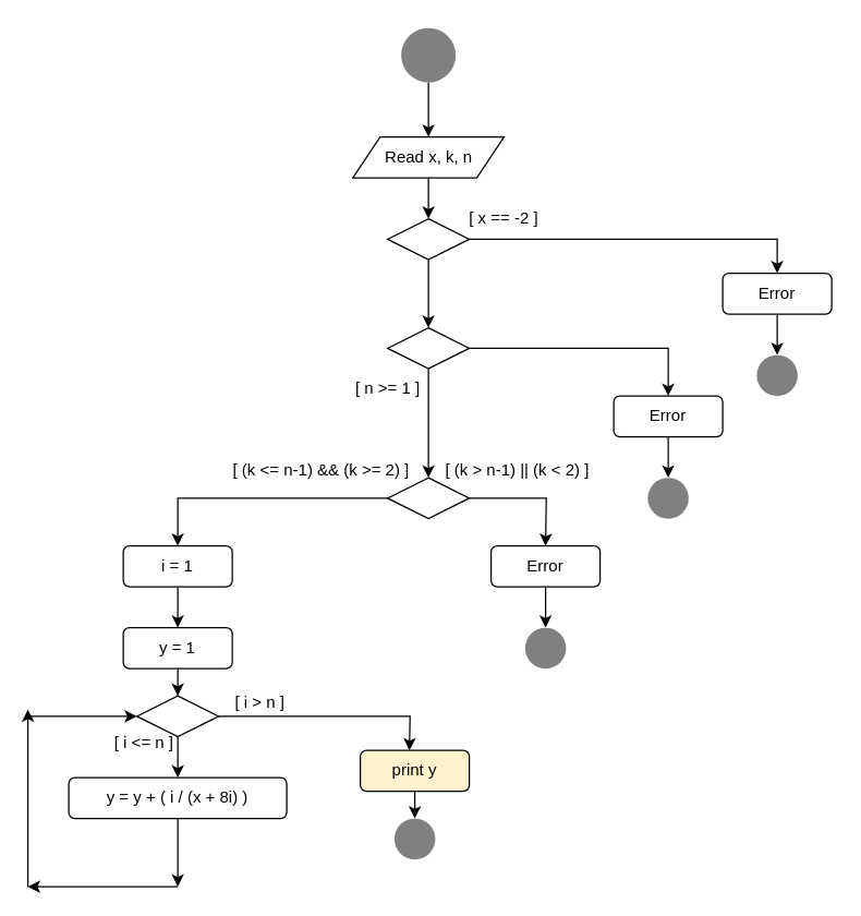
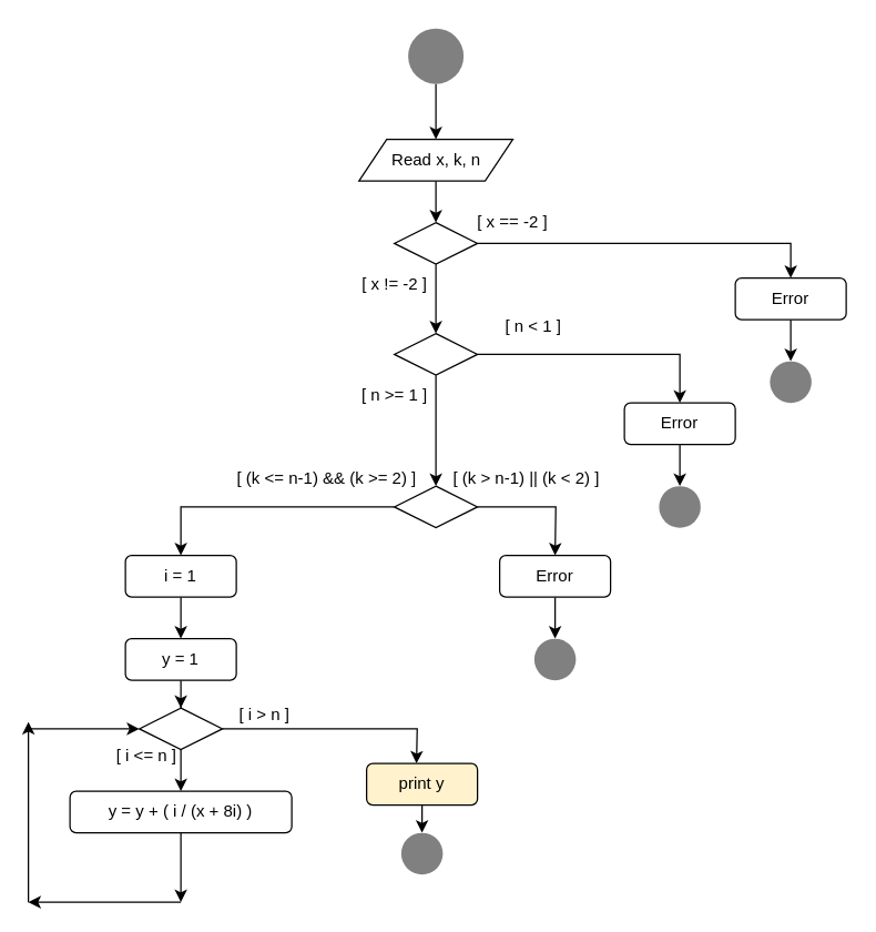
  <mxCell id="0" />
  <mxCell id="1" parent="0" />
  <mxCell id="2" style="edgeStyle=orthogonalEdgeStyle;rounded=0;orthogonalLoop=1;jettySize=auto;html=1;" edge="1" parent="1" source="3"><mxGeometry relative="1" as="geometry"><mxPoint x="314" y="100" as="targetPoint" /></mxGeometry></mxCell>
  <mxCell id="3" value="" style="ellipse;whiteSpace=wrap;html=1;aspect=fixed;fillColor=#808080;strokeColor=none;" vertex="1" parent="1"><mxGeometry x="294" y="20" width="40" height="40" as="geometry" /></mxCell>
  <mxCell id="4" style="edgeStyle=orthogonalEdgeStyle;rounded=0;orthogonalLoop=1;jettySize=auto;html=1;" edge="1" parent="1"><mxGeometry relative="1" as="geometry"><mxPoint x="314" y="160" as="targetPoint" /><mxPoint x="314" y="130" as="sourcePoint" /></mxGeometry></mxCell>
  <mxCell id="5" style="edgeStyle=orthogonalEdgeStyle;rounded=0;orthogonalLoop=1;jettySize=auto;html=1;" edge="1" parent="1" source="7"><mxGeometry relative="1" as="geometry"><mxPoint x="570" y="200" as="targetPoint" /><Array as="points"><mxPoint x="570" y="175" /><mxPoint x="570" y="200" /></Array></mxGeometry></mxCell>
  <mxCell id="6" style="edgeStyle=orthogonalEdgeStyle;rounded=0;orthogonalLoop=1;jettySize=auto;html=1;" edge="1" parent="1" source="7"><mxGeometry relative="1" as="geometry"><mxPoint x="314" y="240" as="targetPoint" /></mxGeometry></mxCell>
  <mxCell id="7" value="" style="rhombus;whiteSpace=wrap;html=1;fillColor=#FFFFFF;" vertex="1" parent="1"><mxGeometry x="284" y="160" width="60" height="30" as="geometry" /></mxCell>
  <mxCell id="8" value="[ x == -2&amp;nbsp;]" style="text;html=1;align=center;verticalAlign=middle;resizable=0;points=[];autosize=1;strokeColor=none;fillColor=none;" vertex="1" parent="1"><mxGeometry x="334" y="145" width="70" height="30" as="geometry" /></mxCell>
  <mxCell id="9" style="edgeStyle=orthogonalEdgeStyle;rounded=0;orthogonalLoop=1;jettySize=auto;html=1;" edge="1" parent="1" source="10"><mxGeometry relative="1" as="geometry"><mxPoint x="570" y="260" as="targetPoint" /></mxGeometry></mxCell>
  <mxCell id="10" value="Error" style="rounded=1;whiteSpace=wrap;html=1;fillColor=#FFFFFF;" vertex="1" parent="1"><mxGeometry x="530" y="200" width="80" height="30" as="geometry" /></mxCell>
  <mxCell id="11" value="" style="ellipse;whiteSpace=wrap;html=1;aspect=fixed;fillColor=#808080;strokeColor=none;" vertex="1" parent="1"><mxGeometry x="555" y="260" width="30" height="30" as="geometry" /></mxCell>
  <mxCell id="12" style="edgeStyle=orthogonalEdgeStyle;rounded=0;orthogonalLoop=1;jettySize=auto;html=1;" edge="1" parent="1" source="14"><mxGeometry relative="1" as="geometry"><mxPoint x="490" y="290" as="targetPoint" /><Array as="points"><mxPoint x="490" y="255" /><mxPoint x="490" y="280" /></Array></mxGeometry></mxCell>
  <mxCell id="13" style="edgeStyle=orthogonalEdgeStyle;rounded=0;orthogonalLoop=1;jettySize=auto;html=1;entryX=0.5;entryY=0;entryDx=0;entryDy=0;" edge="1" parent="1" source="14" target="22"><mxGeometry relative="1" as="geometry"><mxPoint x="314" y="320" as="targetPoint" /></mxGeometry></mxCell>
  <mxCell id="14" value="" style="rhombus;whiteSpace=wrap;html=1;fillColor=#FFFFFF;" vertex="1" parent="1"><mxGeometry x="284" y="240" width="60" height="30" as="geometry" /></mxCell>
+ <mxCell id="15" value="[ x != -2&amp;nbsp;]" style="text;html=1;align=center;verticalAlign=middle;resizable=0;points=[];autosize=1;strokeColor=none;fillColor=none;" vertex="1" parent="1"><mxGeometry x="249" y="190" width="70" height="30" as="geometry" /></mxCell>
+ <mxCell id="16" value="[ n &amp;lt;&amp;nbsp;1 ]" style="text;html=1;align=center;verticalAlign=middle;resizable=0;points=[];autosize=1;strokeColor=none;fillColor=none;" vertex="1" parent="1"><mxGeometry x="354" y="220" width="60" height="30" as="geometry" /></mxCell>
  <mxCell id="17" style="edgeStyle=orthogonalEdgeStyle;rounded=0;orthogonalLoop=1;jettySize=auto;html=1;" edge="1" parent="1" source="18"><mxGeometry relative="1" as="geometry"><mxPoint x="490" y="350" as="targetPoint" /></mxGeometry></mxCell>
  <mxCell id="18" value="Error" style="rounded=1;whiteSpace=wrap;html=1;fillColor=#FFFFFF;" vertex="1" parent="1"><mxGeometry x="450" y="290" width="80" height="30" as="geometry" /></mxCell>
  <mxCell id="19" value="" style="ellipse;whiteSpace=wrap;html=1;aspect=fixed;fillColor=#808080;strokeColor=none;" vertex="1" parent="1"><mxGeometry x="475" y="350" width="30" height="30" as="geometry" /></mxCell>
  <mxCell id="20" style="edgeStyle=orthogonalEdgeStyle;rounded=0;orthogonalLoop=1;jettySize=auto;html=1;" edge="1" parent="1" source="22"><mxGeometry relative="1" as="geometry"><mxPoint x="400" y="400" as="targetPoint" /></mxGeometry></mxCell>
  <mxCell id="21" style="edgeStyle=orthogonalEdgeStyle;rounded=0;orthogonalLoop=1;jettySize=auto;html=1;" edge="1" parent="1" source="22"><mxGeometry relative="1" as="geometry"><mxPoint x="130" y="400" as="targetPoint" /><Array as="points"><mxPoint x="130" y="365" /><mxPoint x="130" y="400" /></Array></mxGeometry></mxCell>
  <mxCell id="22" value="" style="rhombus;whiteSpace=wrap;html=1;fillColor=#FFFFFF;" vertex="1" parent="1"><mxGeometry x="284" y="350" width="60" height="30" as="geometry" /></mxCell>
  <mxCell id="23" value="[ n &amp;gt;= 1 ]" style="text;html=1;align=center;verticalAlign=middle;resizable=0;points=[];autosize=1;strokeColor=none;fillColor=none;" vertex="1" parent="1"><mxGeometry x="249" y="270" width="70" height="30" as="geometry" /></mxCell>
  <mxCell id="24" value="[ (k &amp;gt; n-1) || (k &amp;lt; 2) ]" style="text;html=1;align=center;verticalAlign=middle;resizable=0;points=[];autosize=1;strokeColor=none;fillColor=none;" vertex="1" parent="1"><mxGeometry x="314" y="330" width="130" height="30" as="geometry" /></mxCell>
  <mxCell id="25" style="edgeStyle=orthogonalEdgeStyle;rounded=0;orthogonalLoop=1;jettySize=auto;html=1;" edge="1" parent="1" source="26"><mxGeometry relative="1" as="geometry"><mxPoint x="400" y="460" as="targetPoint" /></mxGeometry></mxCell>
  <mxCell id="26" value="Error" style="rounded=1;whiteSpace=wrap;html=1;fillColor=#FFFFFF;" vertex="1" parent="1"><mxGeometry x="360" y="400" width="80" height="30" as="geometry" /></mxCell>
  <mxCell id="27" value="" style="ellipse;whiteSpace=wrap;html=1;aspect=fixed;fillColor=#808080;strokeColor=none;" vertex="1" parent="1"><mxGeometry x="385" y="460" width="30" height="30" as="geometry" /></mxCell>
  <mxCell id="28" style="edgeStyle=orthogonalEdgeStyle;rounded=0;orthogonalLoop=1;jettySize=auto;html=1;" edge="1" parent="1" source="30"><mxGeometry relative="1" as="geometry"><mxPoint x="300" y="550" as="targetPoint" /></mxGeometry></mxCell>
  <mxCell id="29" style="edgeStyle=orthogonalEdgeStyle;rounded=0;orthogonalLoop=1;jettySize=auto;html=1;" edge="1" parent="1" source="30"><mxGeometry relative="1" as="geometry"><mxPoint x="130" y="570" as="targetPoint" /></mxGeometry></mxCell>
  <mxCell id="30" value="" style="rhombus;whiteSpace=wrap;html=1;fillColor=#FFFFFF;" vertex="1" parent="1"><mxGeometry x="100" y="510" width="60" height="30" as="geometry" /></mxCell>
  <mxCell id="31" value="[ (k &amp;lt;= n-1) &amp;amp;&amp;amp; (k &amp;gt;= 2) ]" style="text;html=1;align=center;verticalAlign=middle;resizable=0;points=[];autosize=1;strokeColor=none;fillColor=none;" vertex="1" parent="1"><mxGeometry x="160" y="330" width="150" height="30" as="geometry" /></mxCell>
  <mxCell id="32" style="edgeStyle=orthogonalEdgeStyle;rounded=0;orthogonalLoop=1;jettySize=auto;html=1;" edge="1" parent="1" source="33"><mxGeometry relative="1" as="geometry"><mxPoint x="130" y="460" as="targetPoint" /></mxGeometry></mxCell>
  <mxCell id="33" value="i = 1" style="rounded=1;whiteSpace=wrap;html=1;fillColor=#FFFFFF;" vertex="1" parent="1"><mxGeometry x="90" y="400" width="80" height="30" as="geometry" /></mxCell>
  <mxCell id="34" value="[ i &amp;gt; n ]" style="text;html=1;align=center;verticalAlign=middle;resizable=0;points=[];autosize=1;strokeColor=none;fillColor=none;" vertex="1" parent="1"><mxGeometry x="160" y="500" width="60" height="30" as="geometry" /></mxCell>
  <mxCell id="35" style="edgeStyle=orthogonalEdgeStyle;rounded=0;orthogonalLoop=1;jettySize=auto;html=1;" edge="1" parent="1" source="36" target="30"><mxGeometry relative="1" as="geometry" /></mxCell>
  <mxCell id="36" value="y = 1" style="rounded=1;whiteSpace=wrap;html=1;fillColor=#FFFFFF;" vertex="1" parent="1"><mxGeometry x="90" y="460" width="80" height="30" as="geometry" /></mxCell>
  <mxCell id="37" style="edgeStyle=orthogonalEdgeStyle;rounded=0;orthogonalLoop=1;jettySize=auto;html=1;" edge="1" parent="1" source="38"><mxGeometry relative="1" as="geometry"><mxPoint x="304" y="600" as="targetPoint" /></mxGeometry></mxCell>
  <mxCell id="38" value="print y" style="rounded=1;whiteSpace=wrap;html=1;fillColor=#fff2cc;" vertex="1" parent="1"><mxGeometry x="264" y="550" width="80" height="30" as="geometry" /></mxCell>
  <mxCell id="39" value="" style="ellipse;whiteSpace=wrap;html=1;aspect=fixed;fillColor=#808080;strokeColor=none;" vertex="1" parent="1"><mxGeometry x="289" y="600" width="30" height="30" as="geometry" /></mxCell>
  <mxCell id="40" value="[ i &amp;lt;= n ]" style="text;html=1;align=center;verticalAlign=middle;resizable=0;points=[];autosize=1;strokeColor=none;fillColor=none;" vertex="1" parent="1"><mxGeometry x="70" y="530" width="70" height="30" as="geometry" /></mxCell>
  <mxCell id="41" style="edgeStyle=orthogonalEdgeStyle;rounded=0;orthogonalLoop=1;jettySize=auto;html=1;" edge="1" parent="1" source="42"><mxGeometry relative="1" as="geometry"><mxPoint x="130" y="650" as="targetPoint" /></mxGeometry></mxCell>
  <mxCell id="42" value="y = y + ( i / (x + 8i) )" style="rounded=1;whiteSpace=wrap;html=1;fillColor=#FFFFFF;" vertex="1" parent="1"><mxGeometry x="50" y="570" width="160" height="30" as="geometry" /></mxCell>
  <mxCell id="43" value="" style="endArrow=classic;html=1;rounded=0;" edge="1" parent="1"><mxGeometry width="50" height="50" relative="1" as="geometry"><mxPoint x="130" y="650" as="sourcePoint" /><mxPoint x="20" y="650" as="targetPoint" /></mxGeometry></mxCell>
  <mxCell id="44" value="" style="endArrow=classic;html=1;rounded=0;" edge="1" parent="1"><mxGeometry width="50" height="50" relative="1" as="geometry"><mxPoint x="20" y="650" as="sourcePoint" /><mxPoint x="20" y="520" as="targetPoint" /></mxGeometry></mxCell>
  <mxCell id="45" value="" style="endArrow=classic;html=1;rounded=0;entryX=0;entryY=0.5;entryDx=0;entryDy=0;" edge="1" parent="1" target="30"><mxGeometry width="50" height="50" relative="1" as="geometry"><mxPoint x="20" y="525" as="sourcePoint" /><mxPoint x="50" y="480" as="targetPoint" /></mxGeometry></mxCell>
  <mxCell id="46" value="Read x, k, n" style="shape=parallelogram;perimeter=parallelogramPerimeter;whiteSpace=wrap;html=1;fixedSize=1;fillColor=#FFFFFF;" vertex="1" parent="1"><mxGeometry x="258.5" y="100" width="111" height="30" as="geometry" /></mxCell>
